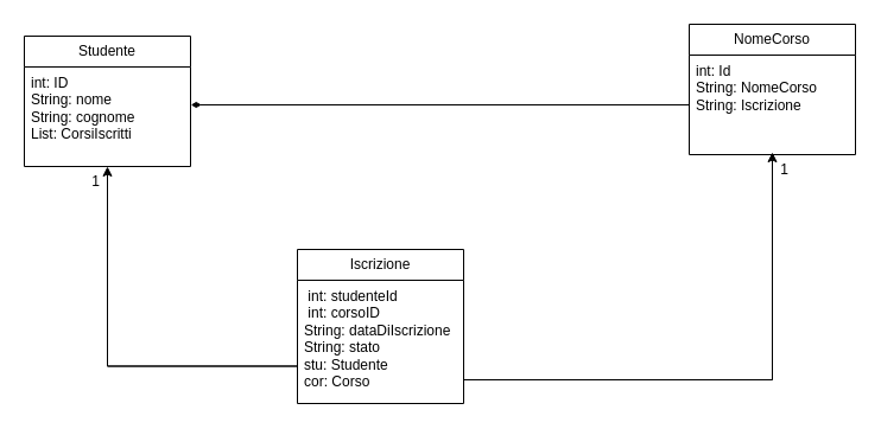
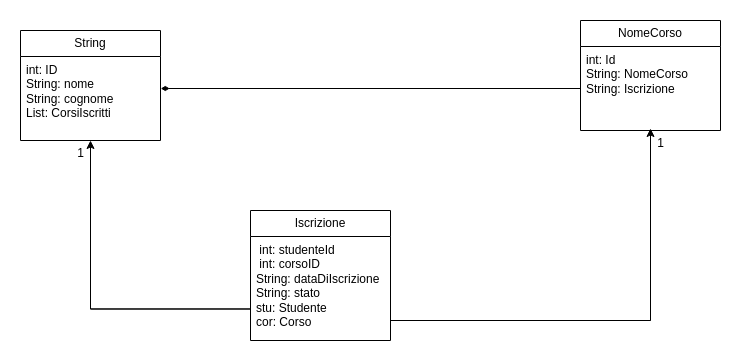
  <mxCell id="0" />
  <mxCell id="1" parent="0" />
- <mxCell id="2" value="Studente" style="swimlane;fontStyle=0;childLayout=stackLayout;horizontal=1;startSize=26;fillColor=none;horizontalStack=0;resizeParent=1;resizeParentMax=0;resizeLast=0;collapsible=1;marginBottom=0;whiteSpace=wrap;html=1;" parent="1" vertex="1"><mxGeometry x="20" y="30" width="140" height="110" as="geometry"><mxRectangle x="50" y="30" width="90" height="30" as="alternateBounds" /></mxGeometry></mxCell>
+ <mxCell id="2" value="String" style="swimlane;fontStyle=0;childLayout=stackLayout;horizontal=1;startSize=26;fillColor=none;horizontalStack=0;resizeParent=1;resizeParentMax=0;resizeLast=0;collapsible=1;marginBottom=0;whiteSpace=wrap;html=1;" parent="1" vertex="1"><mxGeometry x="20" y="30" width="140" height="110" as="geometry"><mxRectangle x="50" y="30" width="90" height="30" as="alternateBounds" /></mxGeometry></mxCell>
  <mxCell id="3" value="&lt;div&gt;int: ID&lt;/div&gt;&lt;div&gt;String: nome&lt;/div&gt;&lt;div&gt;String: cognome&lt;/div&gt;&lt;div&gt;List: CorsiIscritti&lt;/div&gt;" style="text;strokeColor=none;fillColor=none;align=left;verticalAlign=top;spacingLeft=4;spacingRight=4;overflow=hidden;rotatable=0;points=[[0,0.5],[1,0.5]];portConstraint=eastwest;whiteSpace=wrap;html=1;" parent="2" vertex="1"><mxGeometry y="26" width="140" height="84" as="geometry" /></mxCell>
  <mxCell id="4" value="Iscrizione" style="swimlane;fontStyle=0;childLayout=stackLayout;horizontal=1;startSize=26;fillColor=none;horizontalStack=0;resizeParent=1;resizeParentMax=0;resizeLast=0;collapsible=1;marginBottom=0;whiteSpace=wrap;html=1;" parent="1" vertex="1"><mxGeometry x="250" y="210" width="140" height="130" as="geometry"><mxRectangle x="50" y="30" width="90" height="30" as="alternateBounds" /></mxGeometry></mxCell>
  <mxCell id="5" value="&lt;div&gt;&amp;nbsp;int: studenteId&lt;/div&gt;&lt;div&gt;&amp;nbsp;int: corsoID&lt;/div&gt;&lt;div&gt;String: dataDiIscrizione&lt;/div&gt;&lt;div&gt;&lt;span style=&quot;background-color: transparent; color: light-dark(rgb(0, 0, 0), rgb(255, 255, 255));&quot;&gt;String: stato&lt;/span&gt;&lt;/div&gt;&lt;div&gt;&lt;span style=&quot;background-color: transparent; color: light-dark(rgb(0, 0, 0), rgb(255, 255, 255));&quot;&gt;stu: Studente&lt;/span&gt;&lt;/div&gt;&lt;div&gt;&lt;span style=&quot;background-color: transparent; color: light-dark(rgb(0, 0, 0), rgb(255, 255, 255));&quot;&gt;cor: Corso&lt;/span&gt;&lt;/div&gt;" style="text;strokeColor=none;fillColor=none;align=left;verticalAlign=top;spacingLeft=4;spacingRight=4;overflow=hidden;rotatable=0;points=[[0,0.5],[1,0.5]];portConstraint=eastwest;whiteSpace=wrap;html=1;" parent="4" vertex="1"><mxGeometry y="26" width="140" height="104" as="geometry" /></mxCell>
  <mxCell id="6" value="NomeCorso" style="swimlane;fontStyle=0;childLayout=stackLayout;horizontal=1;startSize=26;fillColor=none;horizontalStack=0;resizeParent=1;resizeParentMax=0;resizeLast=0;collapsible=1;marginBottom=0;whiteSpace=wrap;html=1;" parent="1" vertex="1"><mxGeometry x="580" y="20" width="140" height="110" as="geometry"><mxRectangle x="50" y="30" width="90" height="30" as="alternateBounds" /></mxGeometry></mxCell>
  <mxCell id="7" value="&lt;div&gt;int: Id&lt;/div&gt;&lt;div&gt;String: NomeCorso&lt;/div&gt;&lt;div&gt;String: Iscrizione&lt;/div&gt;&lt;div&gt;&lt;br&gt;&lt;/div&gt;" style="text;strokeColor=none;fillColor=none;align=left;verticalAlign=top;spacingLeft=4;spacingRight=4;overflow=hidden;rotatable=0;points=[[0,0.5],[1,0.5]];portConstraint=eastwest;whiteSpace=wrap;html=1;" parent="6" vertex="1"><mxGeometry y="26" width="140" height="84" as="geometry" /></mxCell>
  <mxCell id="8" style="edgeStyle=orthogonalEdgeStyle;rounded=0;orthogonalLoop=1;jettySize=auto;html=1;entryX=1.002;entryY=0.381;entryDx=0;entryDy=0;entryPerimeter=0;endArrow=diamondThin;endFill=1;" edge="1" parent="1" source="7" target="3"><mxGeometry relative="1" as="geometry" /></mxCell>
  <mxCell id="9" value="" style="endArrow=classic;html=1;rounded=0;entryX=0.5;entryY=1;entryDx=0;entryDy=0;entryPerimeter=0;" edge="1" parent="1" target="3"><mxGeometry width="50" height="50" relative="1" as="geometry"><mxPoint x="90" y="308.49" as="sourcePoint" /><mxPoint x="88.6" y="150.002" as="targetPoint" /><Array as="points"><mxPoint x="250" y="308.49" /><mxPoint x="90" y="308.49" /></Array></mxGeometry></mxCell>
  <mxCell id="10" value="1" style="text;html=1;align=center;verticalAlign=middle;resizable=0;points=[];autosize=1;strokeColor=none;fillColor=none;" vertex="1" parent="1"><mxGeometry x="65" y="138" width="30" height="30" as="geometry" /></mxCell>
  <mxCell id="11" value="" style="endArrow=classic;html=1;rounded=0;" edge="1" parent="1"><mxGeometry width="50" height="50" relative="1" as="geometry"><mxPoint x="650" y="320" as="sourcePoint" /><mxPoint x="650" y="128" as="targetPoint" /><Array as="points"><mxPoint x="390" y="320" /><mxPoint x="650" y="320" /></Array></mxGeometry></mxCell>
  <mxCell id="12" value="1" style="text;html=1;align=center;verticalAlign=middle;resizable=0;points=[];autosize=1;strokeColor=none;fillColor=none;" vertex="1" parent="1"><mxGeometry x="645" y="128" width="30" height="30" as="geometry" /></mxCell>
